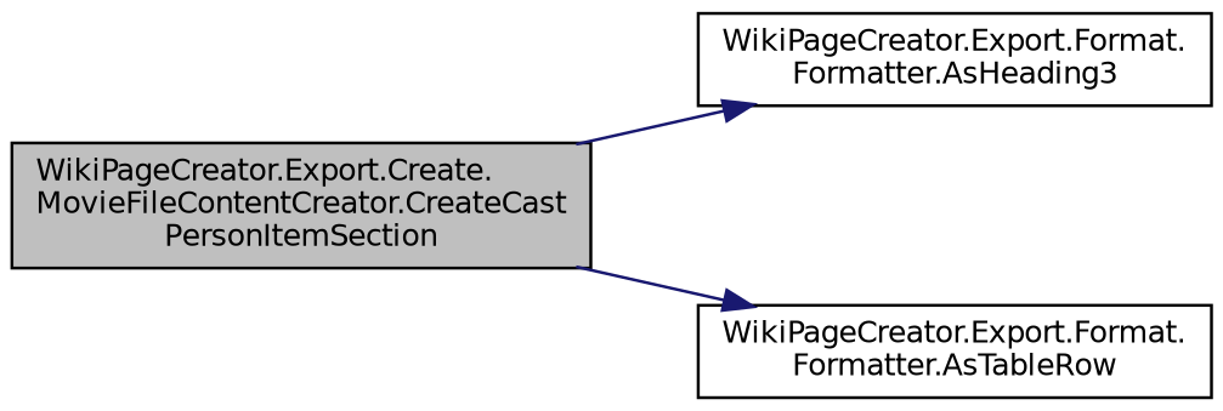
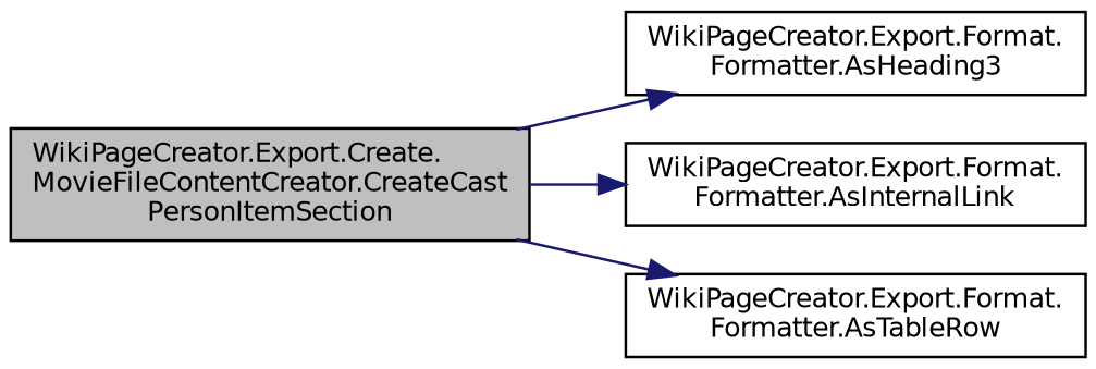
  digraph {
    rankdir=LR
    node [color=black fillcolor=white fontname=Helvetica fontsize=10 shape=record style=filled]
    edge [color=midnightblue fontname=Helvetica fontsize=10 labelfontname=Helvetica labelfontsize=10 style=solid]
    n1 [fillcolor=grey75 fontcolor=black height=0.2 label="WikiPageCreator.Export.Create.\lMovieFileContentCreator.CreateCast\lPersonItemSection" width=0.4]
    n2 [height=0.2 label="WikiPageCreator.Export.Format.\lFormatter.AsHeading3" width=0.4]
+   n3 [height=0.2 label="WikiPageCreator.Export.Format.\lFormatter.AsInternalLink" width=0.4]
    n4 [height=0.2 label="WikiPageCreator.Export.Format.\lFormatter.AsTableRow" width=0.4]
    n1 -> n2
+   n1 -> n3
    n1 -> n4
  }
